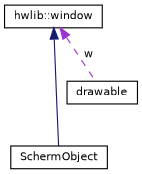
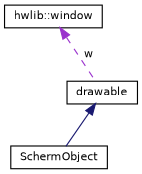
  digraph {
    node [color=black fillcolor=white fontname=Helvetica fontsize=10 shape=record style=filled]
    edge [dir=back fontname=Helvetica fontsize=10 labelfontname=Helvetica labelfontsize=10]
    n1 [height=0.2 label=SchermObject width=0.4]
    n2 [height=0.2 label=drawable width=0.4]
    n3 [height=0.2 label="hwlib::window" width=0.4]
-   n3 -> n1 [color=midnightblue style=solid]
+   n2 -> n1 [color=midnightblue style=solid]
    n3 -> n2 [color=darkorchid3 label=" w" style=dashed]
  }
